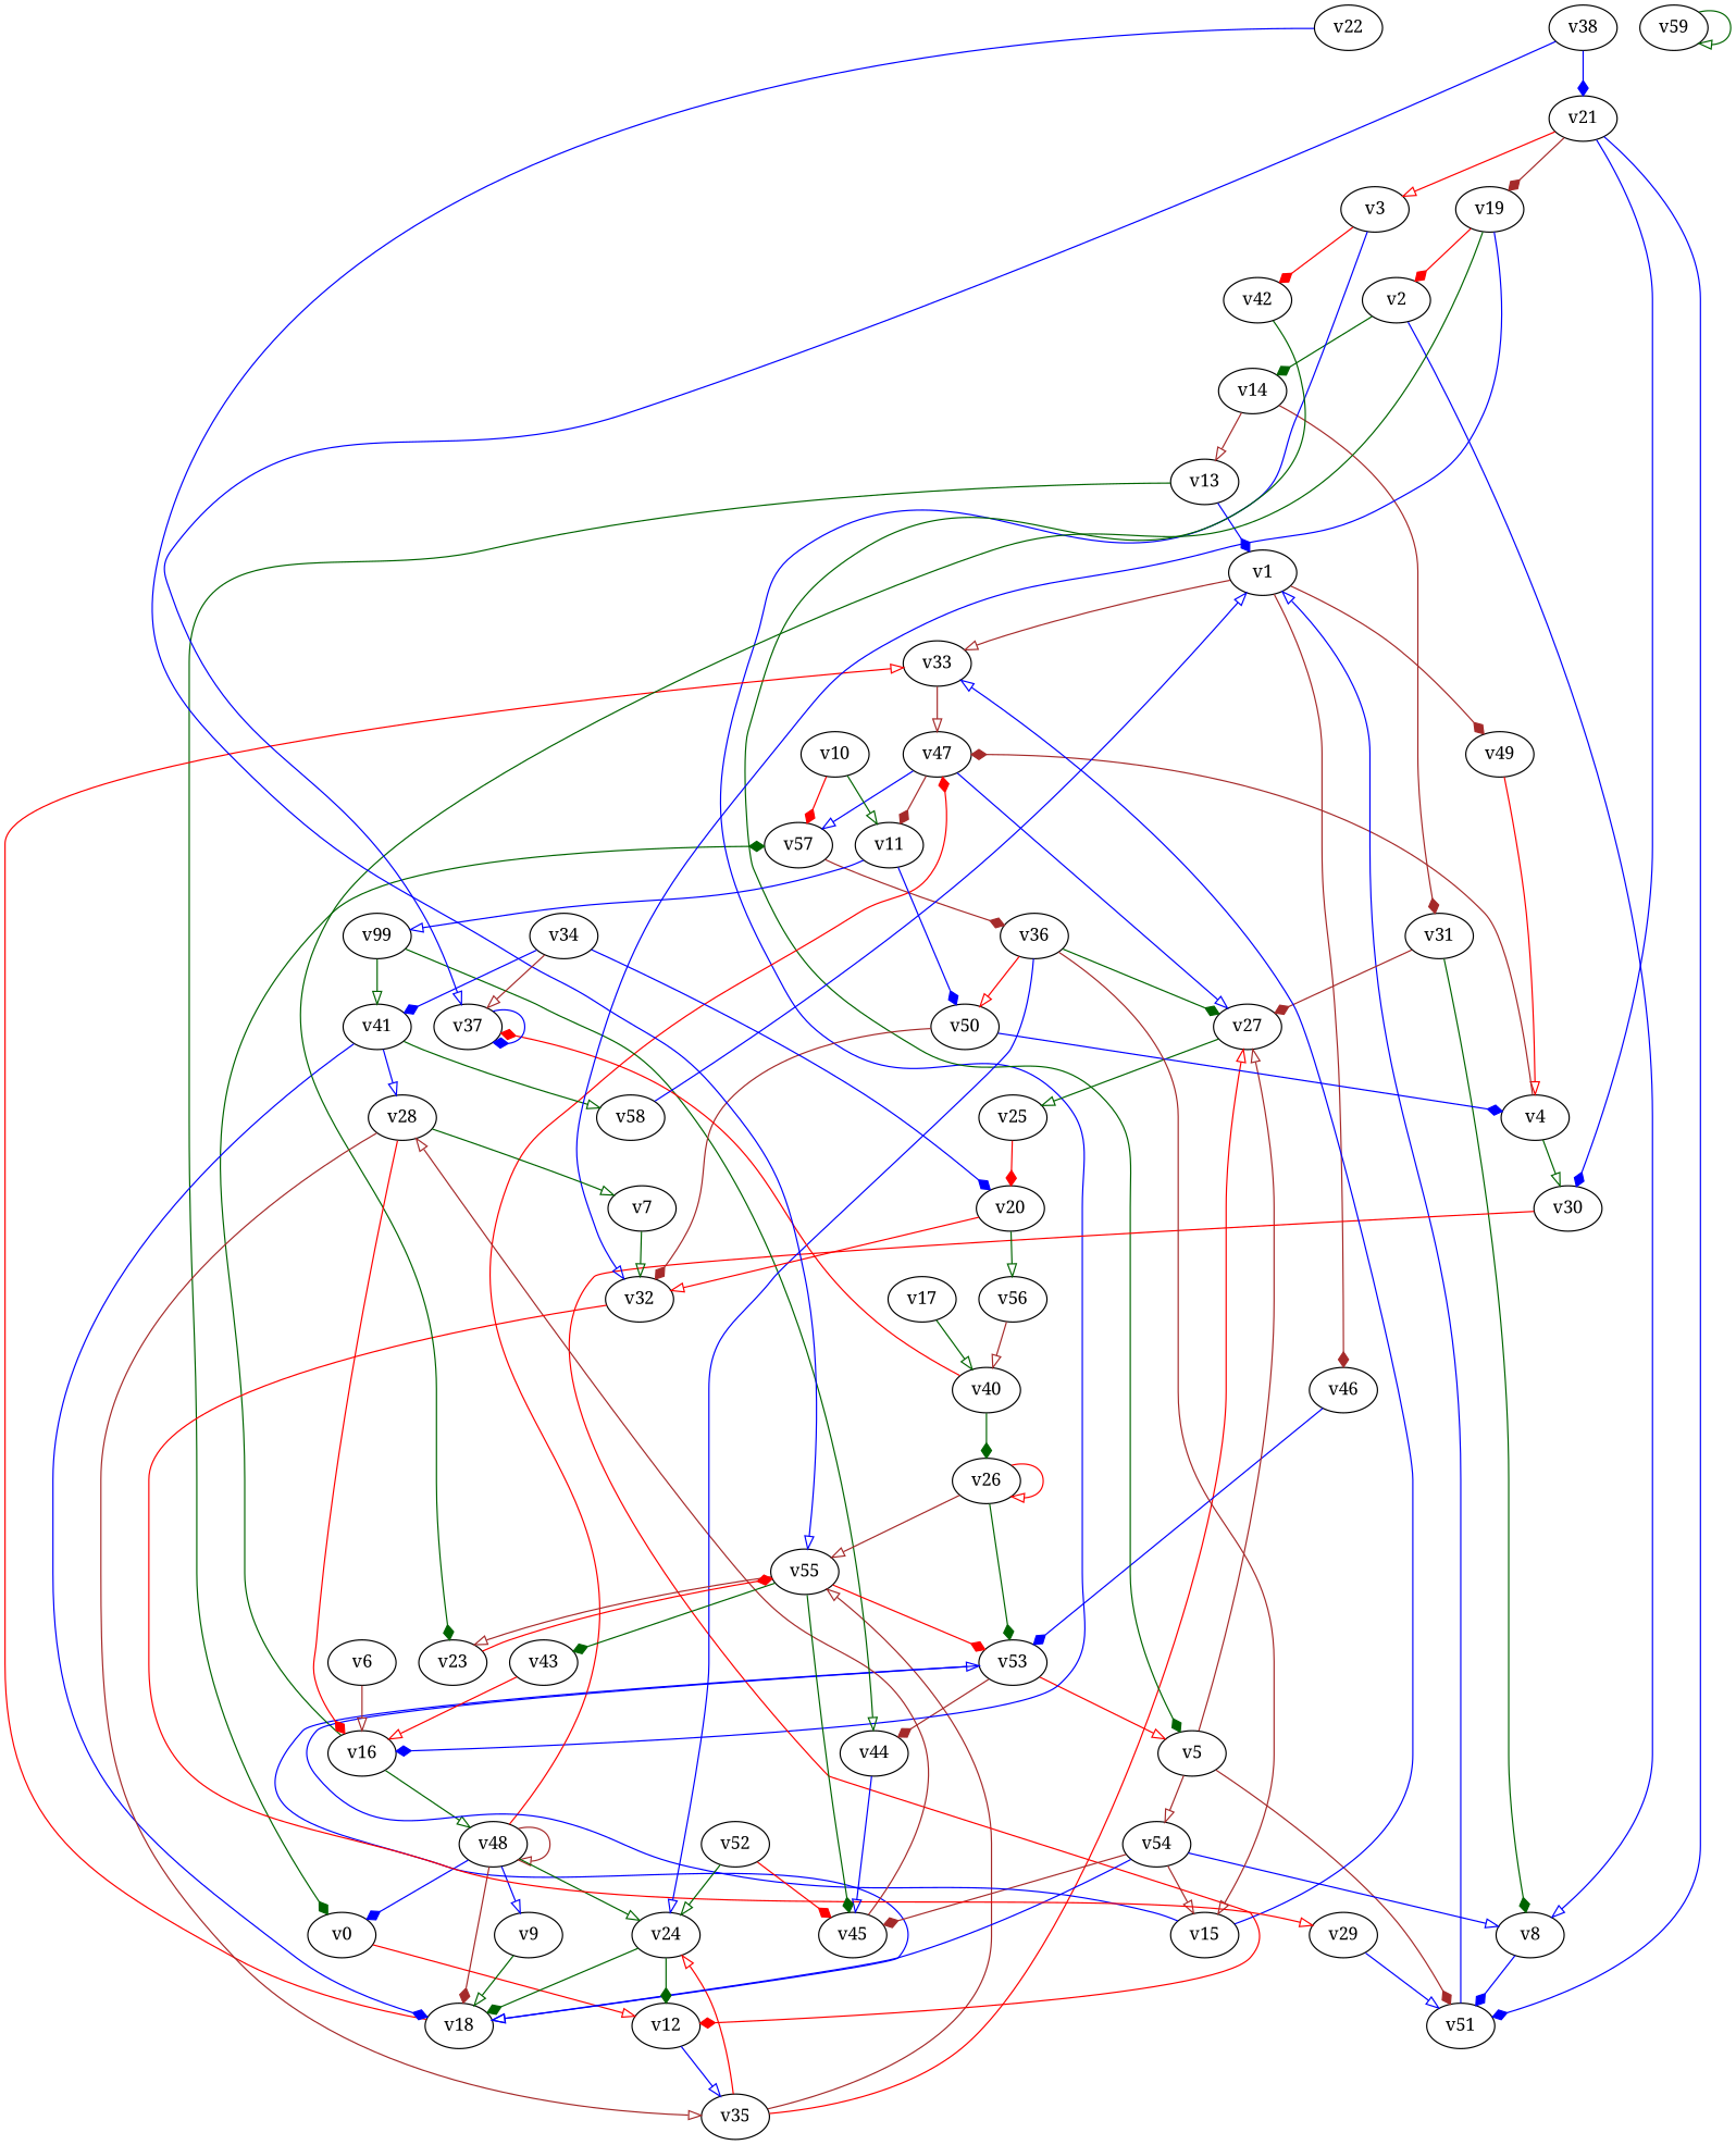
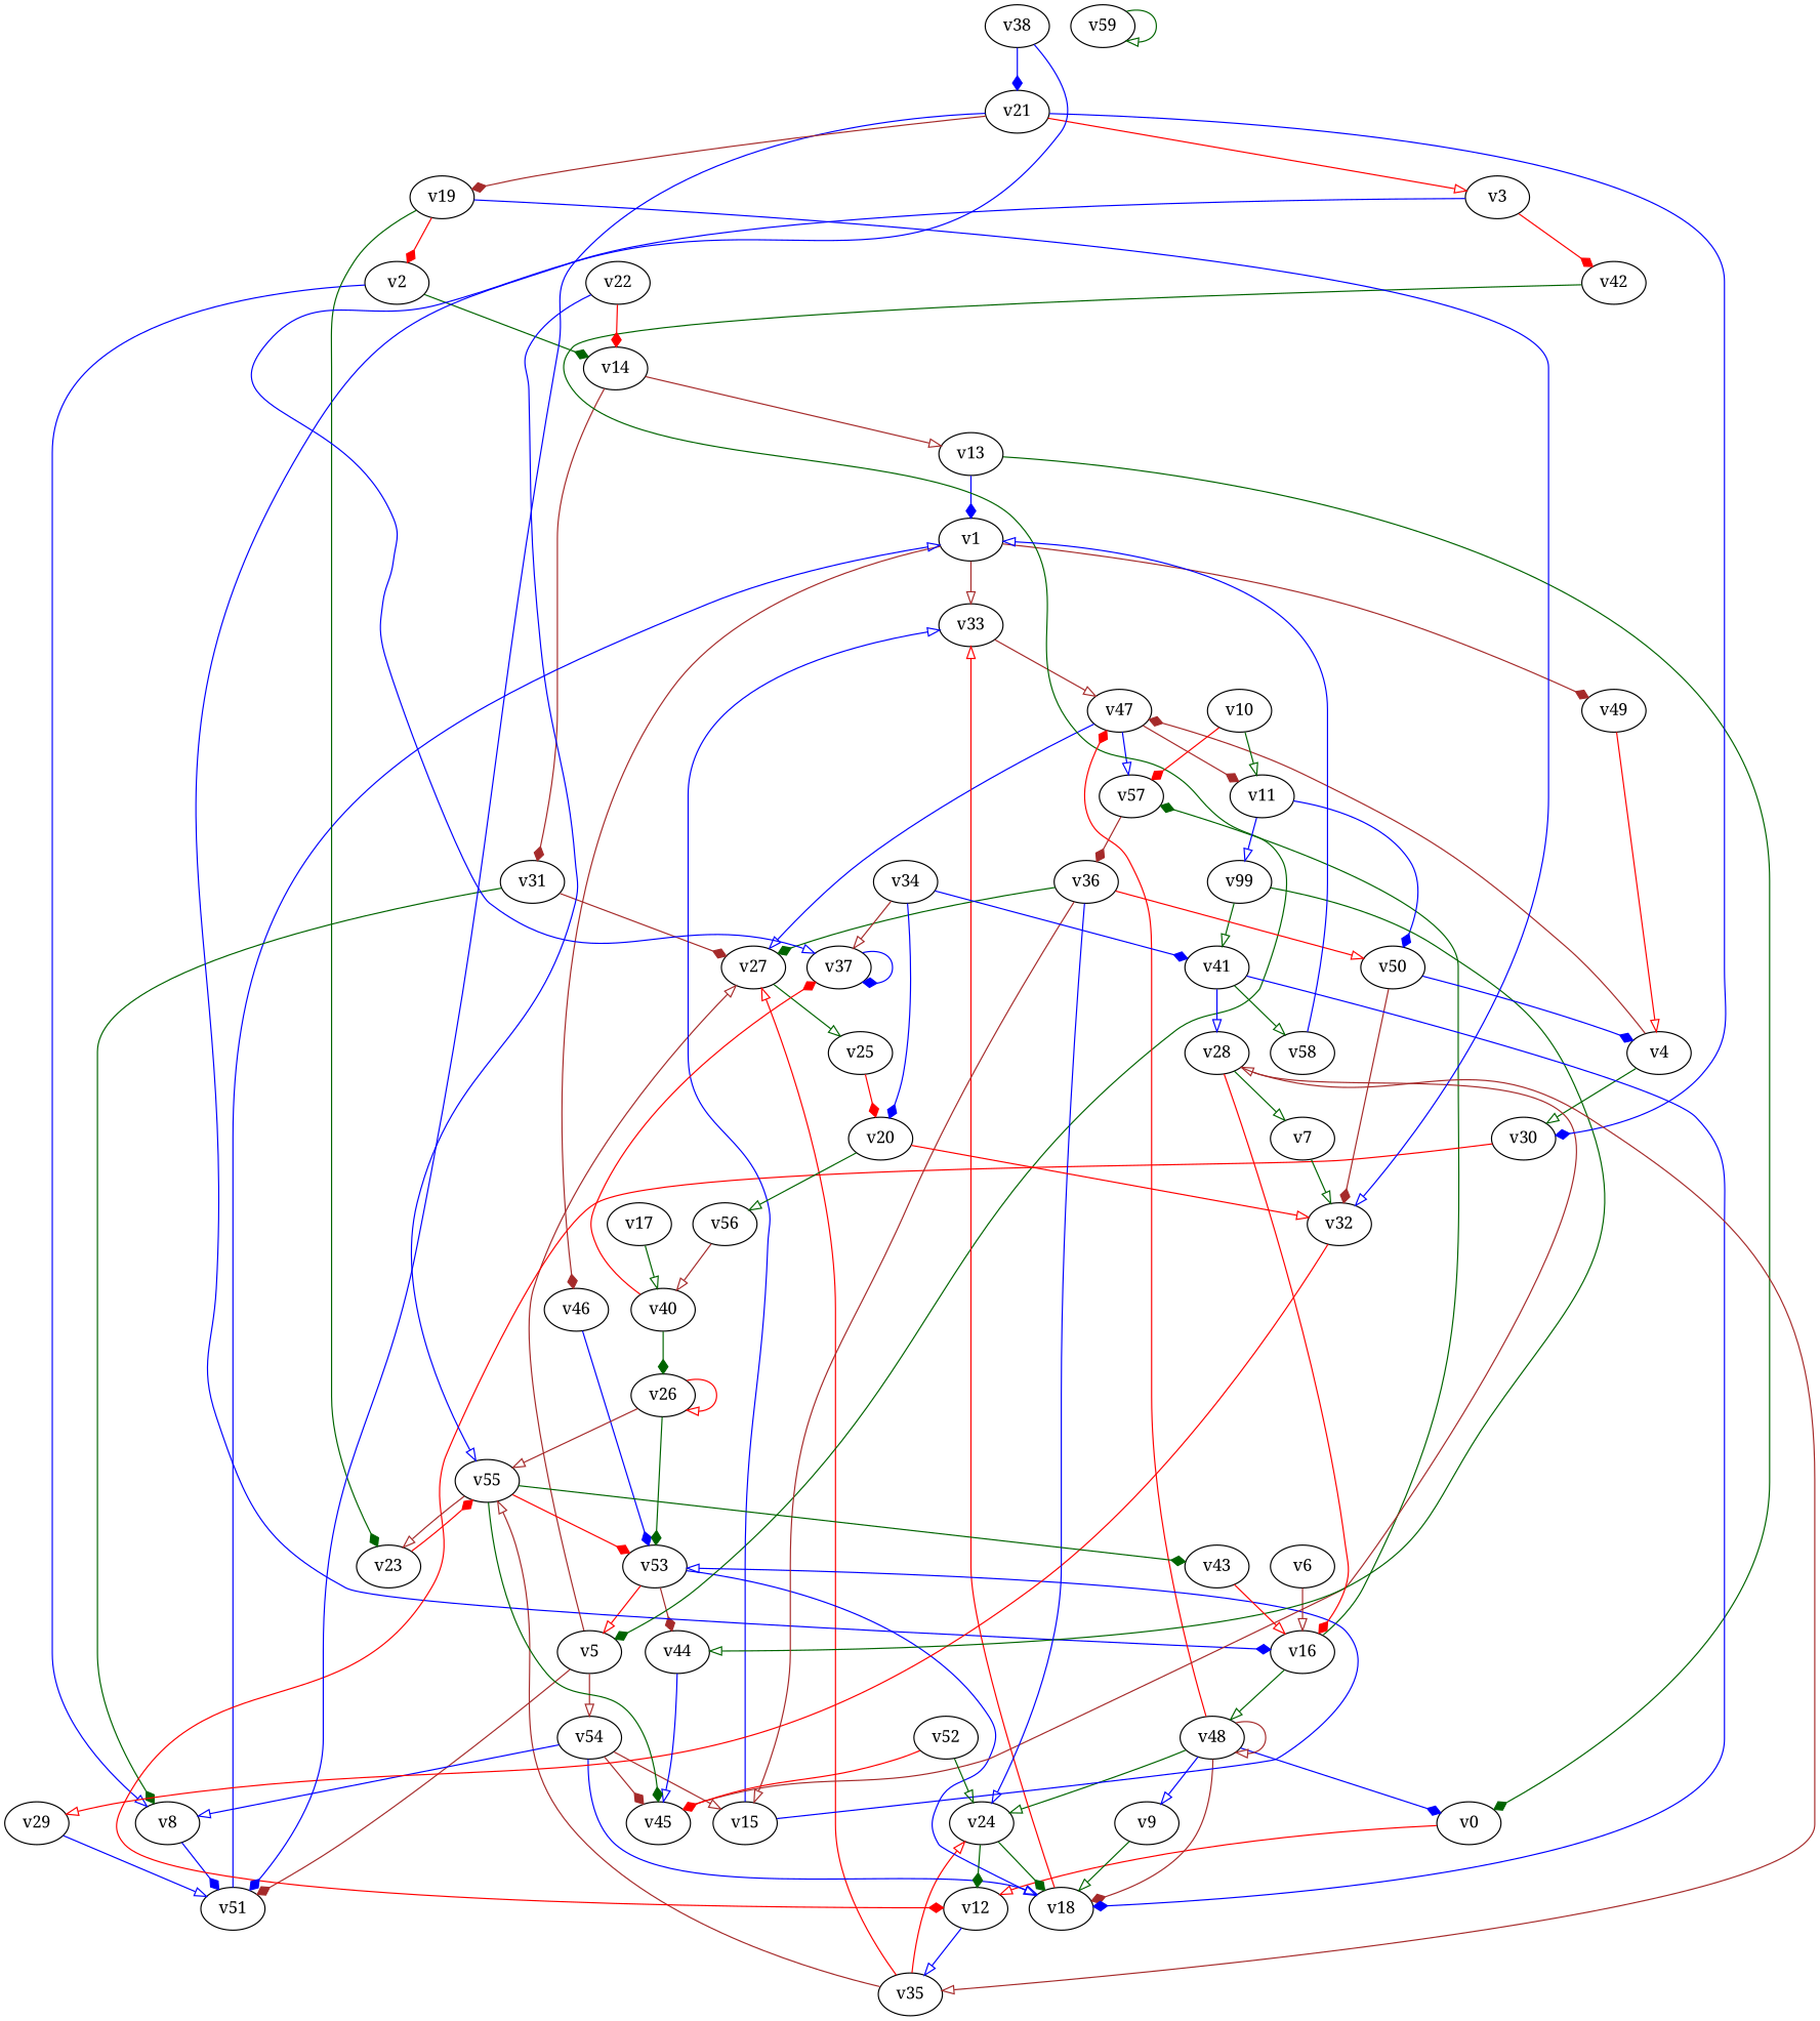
  digraph {
    fontname="Noto Serif"
    node [fontname="Noto Serif" player=0]
    edge [arrowhead=onormal color=blue fontname="Noto Serif"]
    v0 [player=1]
    v12 [player=1]
    v35
    v1 [player=1]
    v33 [player=1]
    v46
    v49
    v47
    v53
    v4
    v2 [player=1]
    v8 [player=1]
    v14
    v51
    v13
    v31 [player=1]
    v16 [player=1]
    v3
    v42 [player=1]
    v57
    v48 [player=1]
    v5
    v30 [player=1]
    v27
    v11 [player=1]
    v54 [player=1]
    v25
    v18
    v15
    v45
    v6 [player=1]
    v32 [player=1]
    v7
    v29
    v9 [player=1]
    v10
    n37 [label=v99]
    v50 [player=1]
    v36
    v41
    v44
    v55 [player=1]
    v24 [player=1]
    v40 [player=1]
    v17
    v26
    v37 [player=1]
    v19
    v23 [player=1]
    v20
    v56
    v21 [player=1]
    v22 [player=1]
    v43
    v28
    v34 [player=1]
    v58 [player=1]
    v38
    v52 [player=1]
    v59 [player=1]
    v0 -> v12 [color=red constraint="t < 15"]
    v12 -> v35
    v35 -> v27 [color=red]
    v35 -> v55 [color=brown]
    v35 -> v24 [color=red]
    v1 -> v33 [color=brown]
    v1 -> v46 [arrowhead=diamond color=brown]
    v1 -> v49 [arrowhead=diamond color=brown]
    v33 -> v47 [color=brown]
    v46 -> v53 [arrowhead=diamond]
    v49 -> v4 [color=red]
    v47 -> v57
    v47 -> v27
    v47 -> v11 [arrowhead=diamond color=brown]
    v53 -> v5 [color=red]
    v53 -> v18 [constraint="t mod 3 == 0"]
    v53 -> v44 [arrowhead=diamond color=brown]
    v4 -> v47 [arrowhead=diamond color=brown]
    v4 -> v30 [color=darkgreen]
    v2 -> v8
    v2 -> v14 [arrowhead=diamond color=darkgreen]
    v8 -> v51 [arrowhead=diamond]
    v14 -> v13 [color=brown]
    v14 -> v31 [arrowhead=diamond color=brown]
    v51 -> v1
    v13 -> v0 [arrowhead=diamond color=darkgreen]
    v13 -> v1 [arrowhead=diamond]
    v31 -> v8 [arrowhead=diamond color=darkgreen]
    v31 -> v27 [arrowhead=diamond color=brown]
    v16 -> v57 [arrowhead=diamond color=darkgreen]
    v16 -> v48 [color=darkgreen]
    v3 -> v16 [arrowhead=diamond constraint="t < 6"]
    v3 -> v42 [arrowhead=diamond color=red]
    v42 -> v5 [arrowhead=diamond color=darkgreen constraint="t >= 5"]
    v57 -> v36 [arrowhead=diamond color=brown]
    v48 -> v0 [arrowhead=diamond]
    v48 -> v47 [arrowhead=diamond color=red]
    v48 -> v48 [color=brown]
    v48 -> v18 [arrowhead=diamond color=brown]
    v48 -> v9
    v48 -> v24 [color=darkgreen]
    v5 -> v51 [arrowhead=diamond color=brown]
    v5 -> v27 [color=brown]
    v5 -> v54 [color=brown]
    v30 -> v12 [arrowhead=diamond color=red constraint="t mod 4 == 2"]
    v27 -> v25 [color=darkgreen]
    v11 -> n37
    v11 -> v50 [arrowhead=diamond]
    v54 -> v8
    v54 -> v18
    v54 -> v15 [color=brown]
    v54 -> v45 [arrowhead=diamond color=brown]
    v25 -> v20 [arrowhead=diamond color=red]
    v18 -> v33 [color=red]
    v15 -> v33
    v15 -> v53 [constraint="t < 7"]
    v45 -> v28 [color=brown constraint="t < 12"]
    v6 -> v16 [color=brown]
    v32 -> v29 [color=red constraint="t < 9"]
    v7 -> v32 [color=darkgreen]
    v29 -> v51
    v9 -> v18 [color=darkgreen constraint="t >= 5"]
    v10 -> v57 [arrowhead=diamond color=red]
    v10 -> v11 [color=darkgreen]
    n37 -> v41 [color=darkgreen]
    n37 -> v44 [color=darkgreen constraint="t mod 2 == 1"]
    v50 -> v4 [arrowhead=diamond]
    v50 -> v32 [arrowhead=diamond color=brown]
    v36 -> v27 [arrowhead=diamond color=darkgreen]
    v36 -> v15 [color=brown]
    v36 -> v50 [color=red]
    v36 -> v24
    v41 -> v18 [arrowhead=diamond]
    v41 -> v28
    v41 -> v58 [color=darkgreen]
    v44 -> v45
    v55 -> v53 [arrowhead=diamond color=red]
    v55 -> v45 [arrowhead=diamond color=darkgreen]
    v55 -> v23 [color=brown]
    v55 -> v43 [arrowhead=diamond color=darkgreen]
    v24 -> v12 [arrowhead=diamond color=darkgreen]
    v24 -> v18 [arrowhead=diamond color=darkgreen]
    v40 -> v26 [arrowhead=diamond color=darkgreen]
    v40 -> v37 [arrowhead=diamond color=red constraint="t < 14"]
    v17 -> v40 [color=darkgreen]
    v26 -> v53 [arrowhead=diamond color=darkgreen]
    v26 -> v55 [color=brown]
    v26 -> v26 [color=red]
    v37 -> v37 [arrowhead=diamond]
    v19 -> v2 [arrowhead=diamond color=red]
    v19 -> v32
    v19 -> v23 [arrowhead=diamond color=darkgreen]
    v23 -> v55 [arrowhead=diamond color=red]
    v20 -> v32 [color=red]
    v20 -> v56 [color=darkgreen]
    v56 -> v40 [color=brown]
    v21 -> v51 [arrowhead=diamond]
    v21 -> v3 [color=red]
    v21 -> v30 [arrowhead=diamond]
    v21 -> v19 [arrowhead=diamond color=brown]
+   v22 -> v14 [arrowhead=diamond color=red]
    v22 -> v55 [constraint="t mod 5 == 4"]
    v43 -> v16 [color=red]
    v28 -> v35 [color=brown]
    v28 -> v16 [arrowhead=diamond color=red]
    v28 -> v7 [color=darkgreen]
    v34 -> v41 [arrowhead=diamond]
    v34 -> v37 [color=brown]
    v34 -> v20 [arrowhead=diamond]
    v58 -> v1
    v38 -> v37 [constraint="t >= 4"]
    v38 -> v21 [arrowhead=diamond]
    v52 -> v45 [arrowhead=diamond color=red]
    v52 -> v24 [color=darkgreen]
    v59 -> v59 [color=darkgreen constraint="t >= 3"]
  }
